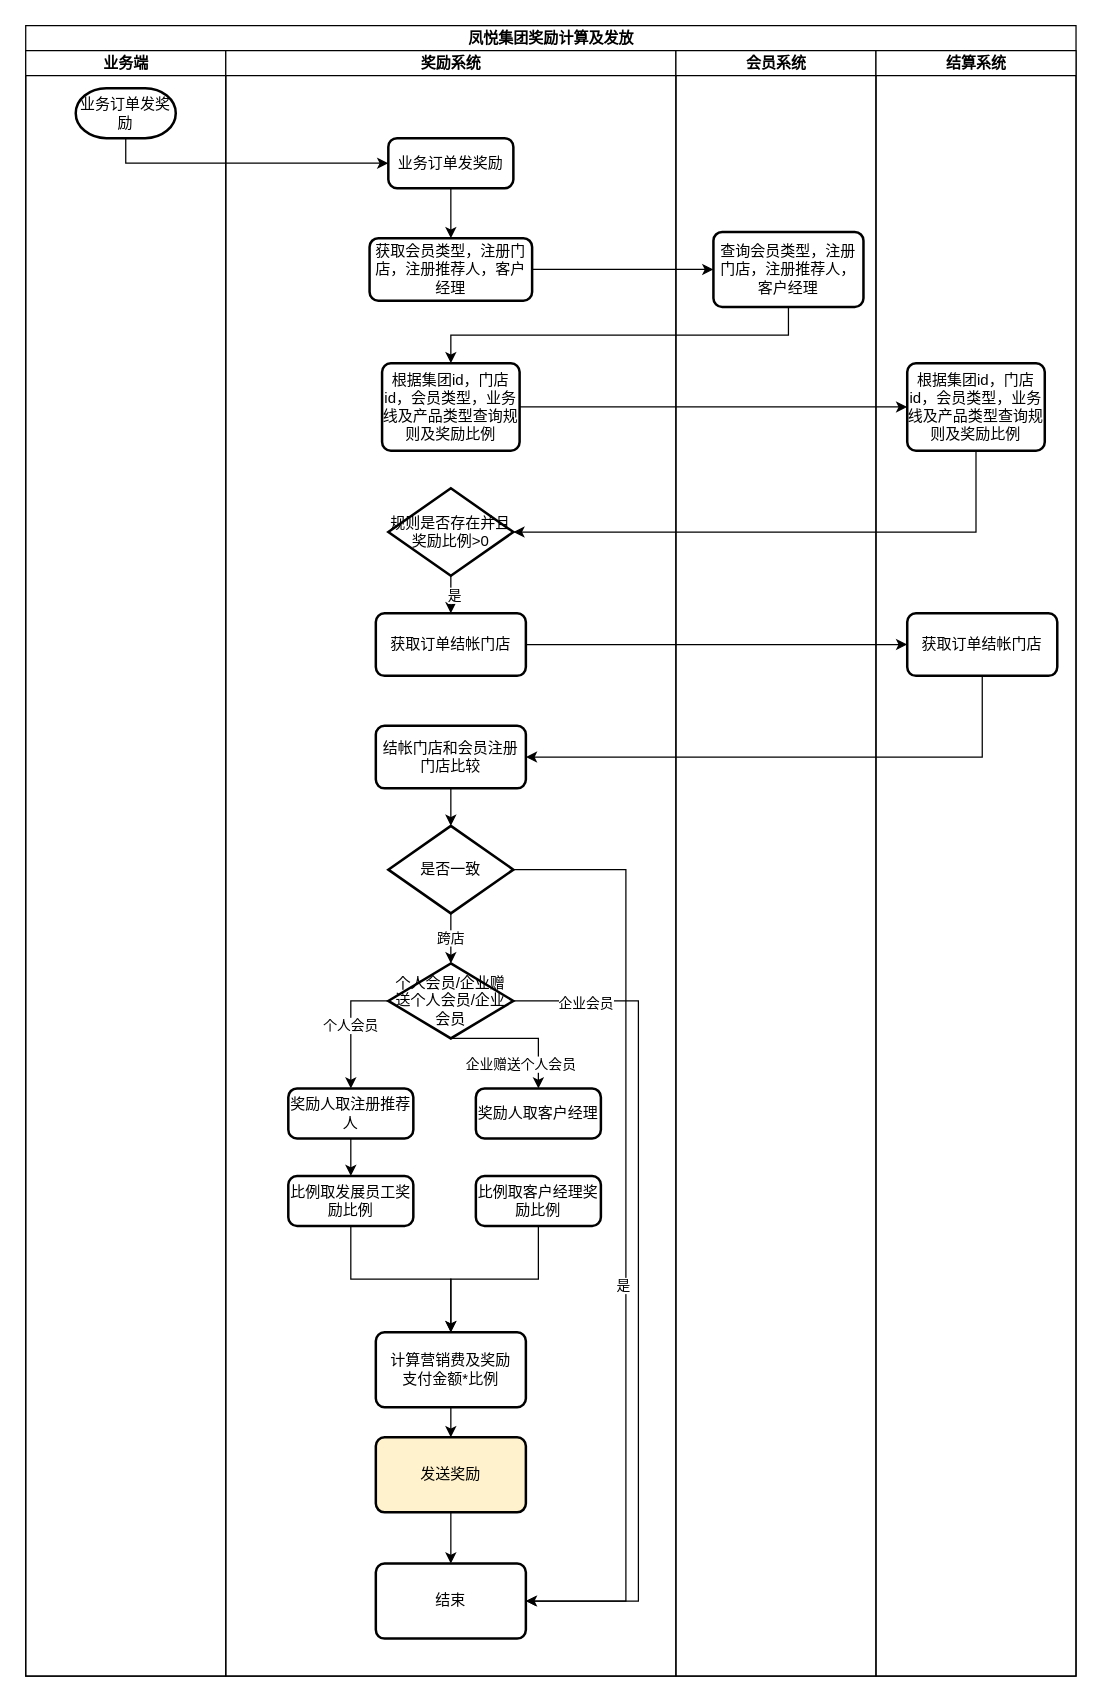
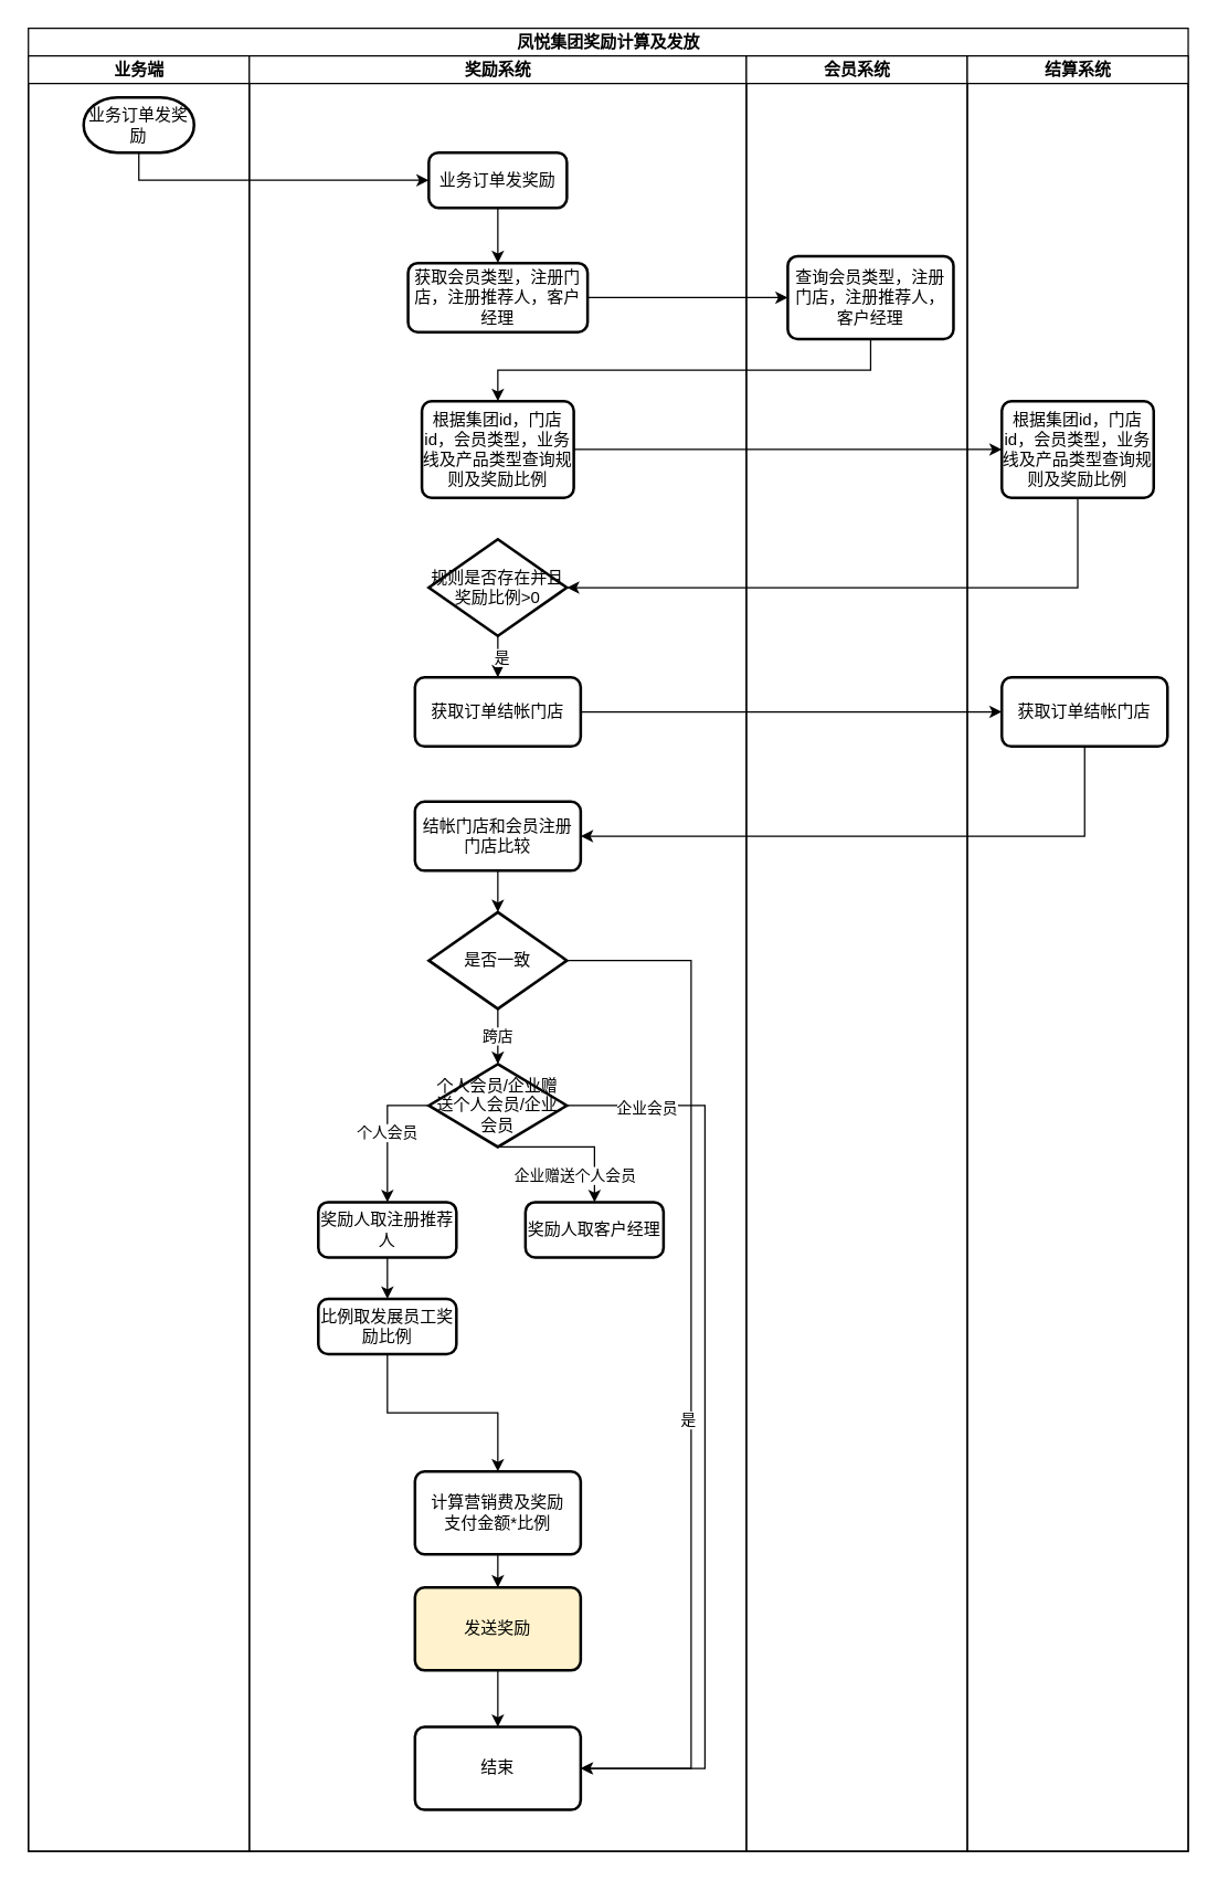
  <mxCell id="0" />
  <mxCell id="1" parent="0" />
  <mxCell id="2" value="凤悦集团奖励计算及发放" style="swimlane;childLayout=stackLayout;resizeParent=1;resizeParentMax=0;startSize=20;html=1;" parent="1" vertex="1"><mxGeometry x="20" y="20" width="840" height="1320" as="geometry" /></mxCell>
  <mxCell id="3" value="业务端" style="swimlane;startSize=20;html=1;" parent="2" vertex="1"><mxGeometry y="20" width="160" height="1300" as="geometry" /></mxCell>
  <mxCell id="4" value="业务订单发奖励" style="strokeWidth=2;html=1;shape=mxgraph.flowchart.terminator;whiteSpace=wrap;" parent="3" vertex="1"><mxGeometry x="40" y="30" width="80" height="40" as="geometry" /></mxCell>
  <mxCell id="5" value="奖励系统" style="swimlane;startSize=20;html=1;" parent="2" vertex="1"><mxGeometry x="160" y="20" width="360" height="1300" as="geometry" /></mxCell>
  <mxCell id="6" style="edgeStyle=orthogonalEdgeStyle;rounded=0;orthogonalLoop=1;jettySize=auto;html=1;exitX=0.5;exitY=1;exitDx=0;exitDy=0;entryX=0.5;entryY=0;entryDx=0;entryDy=0;" parent="5" source="7" target="8" edge="1"><mxGeometry relative="1" as="geometry" /></mxCell>
  <mxCell id="7" value="业务订单发奖励" style="rounded=1;whiteSpace=wrap;html=1;absoluteArcSize=1;arcSize=14;strokeWidth=2;" parent="5" vertex="1"><mxGeometry x="130" y="70" width="100" height="40" as="geometry" /></mxCell>
  <mxCell id="8" value="获取会员类型，注册门店，注册推荐人，客户经理" style="rounded=1;whiteSpace=wrap;html=1;absoluteArcSize=1;arcSize=14;strokeWidth=2;" parent="5" vertex="1"><mxGeometry x="115" y="150" width="130" height="50" as="geometry" /></mxCell>
  <mxCell id="9" value="根据集团id，门店id，会员类型，业务线及产品类型查询规则及奖励比例" style="rounded=1;whiteSpace=wrap;html=1;absoluteArcSize=1;arcSize=14;strokeWidth=2;" parent="5" vertex="1"><mxGeometry x="125" y="250" width="110" height="70" as="geometry" /></mxCell>
  <mxCell id="10" style="edgeStyle=orthogonalEdgeStyle;rounded=0;orthogonalLoop=1;jettySize=auto;html=1;exitX=0.5;exitY=1;exitDx=0;exitDy=0;exitPerimeter=0;entryX=0.5;entryY=0;entryDx=0;entryDy=0;" parent="5" source="12" target="29" edge="1"><mxGeometry relative="1" as="geometry" /></mxCell>
  <mxCell id="11" value="是" style="edgeLabel;html=1;align=center;verticalAlign=middle;resizable=0;points=[];" vertex="1" connectable="0" parent="10"><mxGeometry y="2" relative="1" as="geometry"><mxPoint as="offset" /></mxGeometry></mxCell>
  <mxCell id="12" value="规则是否存在并且奖励比例&amp;gt;0" style="strokeWidth=2;html=1;shape=mxgraph.flowchart.decision;whiteSpace=wrap;" parent="5" vertex="1"><mxGeometry x="130" y="350" width="100" height="70" as="geometry" /></mxCell>
  <mxCell id="13" style="edgeStyle=orthogonalEdgeStyle;rounded=0;orthogonalLoop=1;jettySize=auto;html=1;exitX=0;exitY=0.5;exitDx=0;exitDy=0;exitPerimeter=0;entryX=0.5;entryY=0;entryDx=0;entryDy=0;" parent="5" source="19" target="21" edge="1"><mxGeometry relative="1" as="geometry" /></mxCell>
  <mxCell id="14" value="个人会员" style="edgeLabel;html=1;align=center;verticalAlign=middle;resizable=0;points=[];" parent="13" vertex="1" connectable="0"><mxGeometry x="-0.02" y="-1" relative="1" as="geometry"><mxPoint as="offset" /></mxGeometry></mxCell>
  <mxCell id="15" style="edgeStyle=orthogonalEdgeStyle;rounded=0;orthogonalLoop=1;jettySize=auto;html=1;exitX=0.5;exitY=1;exitDx=0;exitDy=0;exitPerimeter=0;entryX=0.5;entryY=0;entryDx=0;entryDy=0;" parent="5" source="19" target="22" edge="1"><mxGeometry relative="1" as="geometry"><Array as="points"><mxPoint x="250" y="790" /></Array></mxGeometry></mxCell>
  <mxCell id="16" value="企业赠送个人会员" style="edgeLabel;html=1;align=center;verticalAlign=middle;resizable=0;points=[];" parent="15" vertex="1" connectable="0"><mxGeometry y="-2" relative="1" as="geometry"><mxPoint y="18" as="offset" /></mxGeometry></mxCell>
  <mxCell id="17" style="edgeStyle=orthogonalEdgeStyle;rounded=0;orthogonalLoop=1;jettySize=auto;html=1;exitX=1;exitY=0.5;exitDx=0;exitDy=0;exitPerimeter=0;entryX=1;entryY=0.5;entryDx=0;entryDy=0;endArrow=open;" parent="5" source="19" target="38" edge="1"><mxGeometry relative="1" as="geometry"><Array as="points"><mxPoint x="330" y="760" /><mxPoint x="330" y="1240" /></Array></mxGeometry></mxCell>
  <mxCell id="18" value="企业会员" style="edgeLabel;html=1;align=center;verticalAlign=middle;resizable=0;points=[];" parent="17" vertex="1" connectable="0"><mxGeometry x="-0.83" y="-1" relative="1" as="geometry"><mxPoint as="offset" /></mxGeometry></mxCell>
  <mxCell id="19" value="个人会员/企业赠送个人会员/企业会员" style="strokeWidth=2;html=1;shape=mxgraph.flowchart.decision;whiteSpace=wrap;" parent="5" vertex="1"><mxGeometry x="130" y="730" width="100" height="60" as="geometry" /></mxCell>
  <mxCell id="20" style="edgeStyle=orthogonalEdgeStyle;rounded=0;orthogonalLoop=1;jettySize=auto;html=1;exitX=0.5;exitY=1;exitDx=0;exitDy=0;entryX=0.5;entryY=0;entryDx=0;entryDy=0;" parent="5" source="21" target="24" edge="1"><mxGeometry relative="1" as="geometry" /></mxCell>
  <mxCell id="21" value="奖励人取注册推荐人" style="rounded=1;whiteSpace=wrap;html=1;absoluteArcSize=1;arcSize=14;strokeWidth=2;" parent="5" vertex="1"><mxGeometry x="50" y="830" width="100" height="40" as="geometry" /></mxCell>
  <mxCell id="22" value="奖励人取客户经理" style="rounded=1;whiteSpace=wrap;html=1;absoluteArcSize=1;arcSize=14;strokeWidth=2;" parent="5" vertex="1"><mxGeometry x="200" y="830" width="100" height="40" as="geometry" /></mxCell>
  <mxCell id="23" style="edgeStyle=orthogonalEdgeStyle;rounded=0;orthogonalLoop=1;jettySize=auto;html=1;exitX=0.5;exitY=1;exitDx=0;exitDy=0;entryX=0.5;entryY=0;entryDx=0;entryDy=0;" parent="5" source="24" target="28" edge="1"><mxGeometry relative="1" as="geometry" /></mxCell>
  <mxCell id="24" value="比例取发展员工奖励比例" style="rounded=1;whiteSpace=wrap;html=1;absoluteArcSize=1;arcSize=14;strokeWidth=2;" parent="5" vertex="1"><mxGeometry x="50" y="900" width="100" height="40" as="geometry" /></mxCell>
- <mxCell id="25" style="edgeStyle=orthogonalEdgeStyle;rounded=0;orthogonalLoop=1;jettySize=auto;html=1;exitX=0.5;exitY=1;exitDx=0;exitDy=0;entryX=0.5;entryY=0;entryDx=0;entryDy=0;" parent="5" source="26" target="28" edge="1"><mxGeometry relative="1" as="geometry" /></mxCell>
- <mxCell id="26" value="比例取客户经理奖励比例" style="rounded=1;whiteSpace=wrap;html=1;absoluteArcSize=1;arcSize=14;strokeWidth=2;" parent="5" vertex="1"><mxGeometry x="200" y="900" width="100" height="40" as="geometry" /></mxCell>
  <mxCell id="27" style="edgeStyle=orthogonalEdgeStyle;rounded=0;orthogonalLoop=1;jettySize=auto;html=1;exitX=0.5;exitY=1;exitDx=0;exitDy=0;entryX=0.5;entryY=0;entryDx=0;entryDy=0;" parent="5" source="28" target="37" edge="1"><mxGeometry relative="1" as="geometry" /></mxCell>
  <mxCell id="28" value="计算营销费及奖励&lt;br&gt;支付金额*比例" style="rounded=1;whiteSpace=wrap;html=1;absoluteArcSize=1;arcSize=14;strokeWidth=2;" parent="5" vertex="1"><mxGeometry x="120" y="1025" width="120" height="60" as="geometry" /></mxCell>
  <mxCell id="29" value="获取订单结帐门店" style="rounded=1;whiteSpace=wrap;html=1;absoluteArcSize=1;arcSize=14;strokeWidth=2;" parent="5" vertex="1"><mxGeometry x="120" y="450" width="120" height="50" as="geometry" /></mxCell>
  <mxCell id="30" value="结帐门店和会员注册门店比较" style="rounded=1;whiteSpace=wrap;html=1;absoluteArcSize=1;arcSize=14;strokeWidth=2;" parent="5" vertex="1"><mxGeometry x="120" y="540" width="120" height="50" as="geometry" /></mxCell>
  <mxCell id="31" style="edgeStyle=orthogonalEdgeStyle;rounded=0;orthogonalLoop=1;jettySize=auto;html=1;exitX=1;exitY=0.5;exitDx=0;exitDy=0;exitPerimeter=0;entryX=1;entryY=0.5;entryDx=0;entryDy=0;" parent="5" source="33" target="38" edge="1"><mxGeometry relative="1" as="geometry"><mxPoint x="320" y="1240" as="targetPoint" /><mxPoint x="310" y="655" as="sourcePoint" /><Array as="points"><mxPoint x="320" y="655" /><mxPoint x="320" y="1240" /></Array></mxGeometry></mxCell>
  <mxCell id="32" value="是" style="edgeLabel;html=1;align=center;verticalAlign=middle;resizable=0;points=[];" parent="31" vertex="1" connectable="0"><mxGeometry x="0.117" y="-3" relative="1" as="geometry"><mxPoint as="offset" /></mxGeometry></mxCell>
  <mxCell id="33" value="是否一致" style="strokeWidth=2;html=1;shape=mxgraph.flowchart.decision;whiteSpace=wrap;" parent="5" vertex="1"><mxGeometry x="130" y="620" width="100" height="70" as="geometry" /></mxCell>
  <mxCell id="34" style="edgeStyle=orthogonalEdgeStyle;rounded=0;orthogonalLoop=1;jettySize=auto;html=1;exitX=0.5;exitY=1;exitDx=0;exitDy=0;entryX=0.5;entryY=0;entryDx=0;entryDy=0;entryPerimeter=0;" parent="5" source="30" target="33" edge="1"><mxGeometry relative="1" as="geometry" /></mxCell>
  <mxCell id="35" value="跨店" style="edgeStyle=orthogonalEdgeStyle;rounded=0;orthogonalLoop=1;jettySize=auto;html=1;exitX=0.5;exitY=1;exitDx=0;exitDy=0;exitPerimeter=0;entryX=0.5;entryY=0;entryDx=0;entryDy=0;entryPerimeter=0;" parent="5" source="33" target="19" edge="1"><mxGeometry relative="1" as="geometry" /></mxCell>
  <mxCell id="36" style="edgeStyle=orthogonalEdgeStyle;rounded=0;orthogonalLoop=1;jettySize=auto;html=1;exitX=0.5;exitY=1;exitDx=0;exitDy=0;" parent="5" source="37" target="38" edge="1"><mxGeometry relative="1" as="geometry" /></mxCell>
  <mxCell id="37" value="发送奖励" style="rounded=1;whiteSpace=wrap;html=1;absoluteArcSize=1;arcSize=14;strokeWidth=2;fillColor=#fff2cc;" parent="5" vertex="1"><mxGeometry x="120" y="1109" width="120" height="60" as="geometry" /></mxCell>
  <mxCell id="38" value="结束" style="rounded=1;whiteSpace=wrap;html=1;absoluteArcSize=1;arcSize=14;strokeWidth=2;" parent="5" vertex="1"><mxGeometry x="120" y="1210" width="120" height="60" as="geometry" /></mxCell>
  <mxCell id="39" value="会员系统" style="swimlane;startSize=20;html=1;" parent="2" vertex="1"><mxGeometry x="520" y="20" width="160" height="1300" as="geometry" /></mxCell>
  <mxCell id="40" value="查询会员类型，注册门店，注册推荐人，客户经理" style="rounded=1;whiteSpace=wrap;html=1;absoluteArcSize=1;arcSize=14;strokeWidth=2;" parent="39" vertex="1"><mxGeometry x="30" y="145" width="120" height="60" as="geometry" /></mxCell>
  <mxCell id="41" value="结算系统" style="swimlane;startSize=20;html=1;" vertex="1" parent="2"><mxGeometry x="680" y="20" width="160" height="1300" as="geometry" /></mxCell>
  <mxCell id="42" value="根据集团id，门店id，会员类型，业务线及产品类型查询规则及奖励比例" style="rounded=1;whiteSpace=wrap;html=1;absoluteArcSize=1;arcSize=14;strokeWidth=2;" vertex="1" parent="41"><mxGeometry x="25" y="250" width="110" height="70" as="geometry" /></mxCell>
  <mxCell id="43" value="获取订单结帐门店" style="rounded=1;whiteSpace=wrap;html=1;absoluteArcSize=1;arcSize=14;strokeWidth=2;" vertex="1" parent="41"><mxGeometry x="25" y="450" width="120" height="50" as="geometry" /></mxCell>
  <mxCell id="44" style="edgeStyle=orthogonalEdgeStyle;rounded=0;orthogonalLoop=1;jettySize=auto;html=1;exitX=0.5;exitY=1;exitDx=0;exitDy=0;exitPerimeter=0;entryX=0;entryY=0.5;entryDx=0;entryDy=0;" parent="2" source="4" target="7" edge="1"><mxGeometry relative="1" as="geometry" /></mxCell>
  <mxCell id="45" style="edgeStyle=orthogonalEdgeStyle;rounded=0;orthogonalLoop=1;jettySize=auto;html=1;exitX=1;exitY=0.5;exitDx=0;exitDy=0;entryX=0;entryY=0.5;entryDx=0;entryDy=0;" parent="2" source="8" target="40" edge="1"><mxGeometry relative="1" as="geometry" /></mxCell>
  <mxCell id="46" style="edgeStyle=orthogonalEdgeStyle;rounded=0;orthogonalLoop=1;jettySize=auto;html=1;exitX=0.5;exitY=1;exitDx=0;exitDy=0;entryX=0.5;entryY=0;entryDx=0;entryDy=0;" parent="2" source="40" target="9" edge="1"><mxGeometry relative="1" as="geometry" /></mxCell>
  <mxCell id="47" style="edgeStyle=orthogonalEdgeStyle;rounded=0;orthogonalLoop=1;jettySize=auto;html=1;exitX=1;exitY=0.5;exitDx=0;exitDy=0;entryX=0;entryY=0.5;entryDx=0;entryDy=0;" edge="1" parent="2" source="9" target="42"><mxGeometry relative="1" as="geometry" /></mxCell>
  <mxCell id="48" style="edgeStyle=orthogonalEdgeStyle;rounded=0;orthogonalLoop=1;jettySize=auto;html=1;exitX=0.5;exitY=1;exitDx=0;exitDy=0;entryX=1;entryY=0.5;entryDx=0;entryDy=0;entryPerimeter=0;" edge="1" parent="2" source="42" target="12"><mxGeometry relative="1" as="geometry" /></mxCell>
  <mxCell id="49" style="edgeStyle=orthogonalEdgeStyle;rounded=0;orthogonalLoop=1;jettySize=auto;html=1;exitX=1;exitY=0.5;exitDx=0;exitDy=0;entryX=0;entryY=0.5;entryDx=0;entryDy=0;" edge="1" parent="2" source="29" target="43"><mxGeometry relative="1" as="geometry" /></mxCell>
  <mxCell id="50" style="edgeStyle=orthogonalEdgeStyle;rounded=0;orthogonalLoop=1;jettySize=auto;html=1;exitX=0.5;exitY=1;exitDx=0;exitDy=0;entryX=1;entryY=0.5;entryDx=0;entryDy=0;" edge="1" parent="2" source="43" target="30"><mxGeometry relative="1" as="geometry" /></mxCell>
